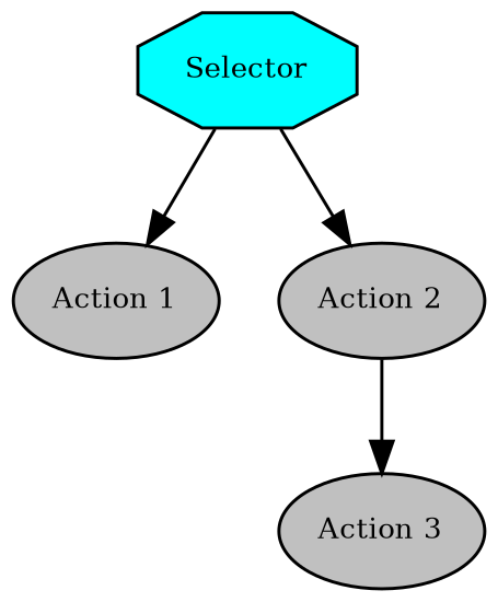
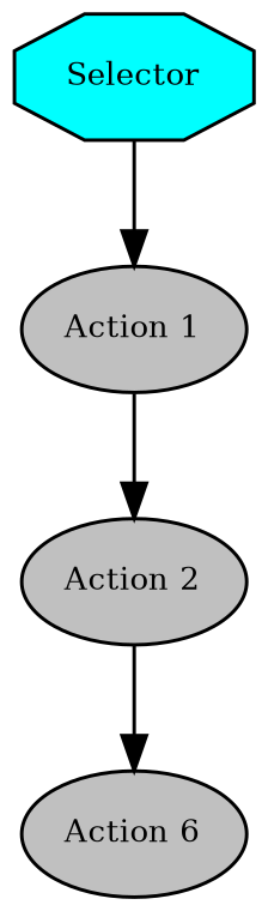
  digraph {
    fontname="times-roman"
    ordering=out
    node [fillcolor=gray fontcolor=black fontname="times-roman" fontsize=9 shape=ellipse style=filled]
    edge [fontname="times-roman"]
    n1 [fillcolor=cyan label=Selector shape=octagon]
    n2 [label="Action 1"]
    n3 [label="Action 2"]
-   n4 [label="Action 3"]
+   n4 [label="Action 6"]
    n1 -> n2
-   n1 -> n3
+   n2 -> n3
    n3 -> n4
  }
